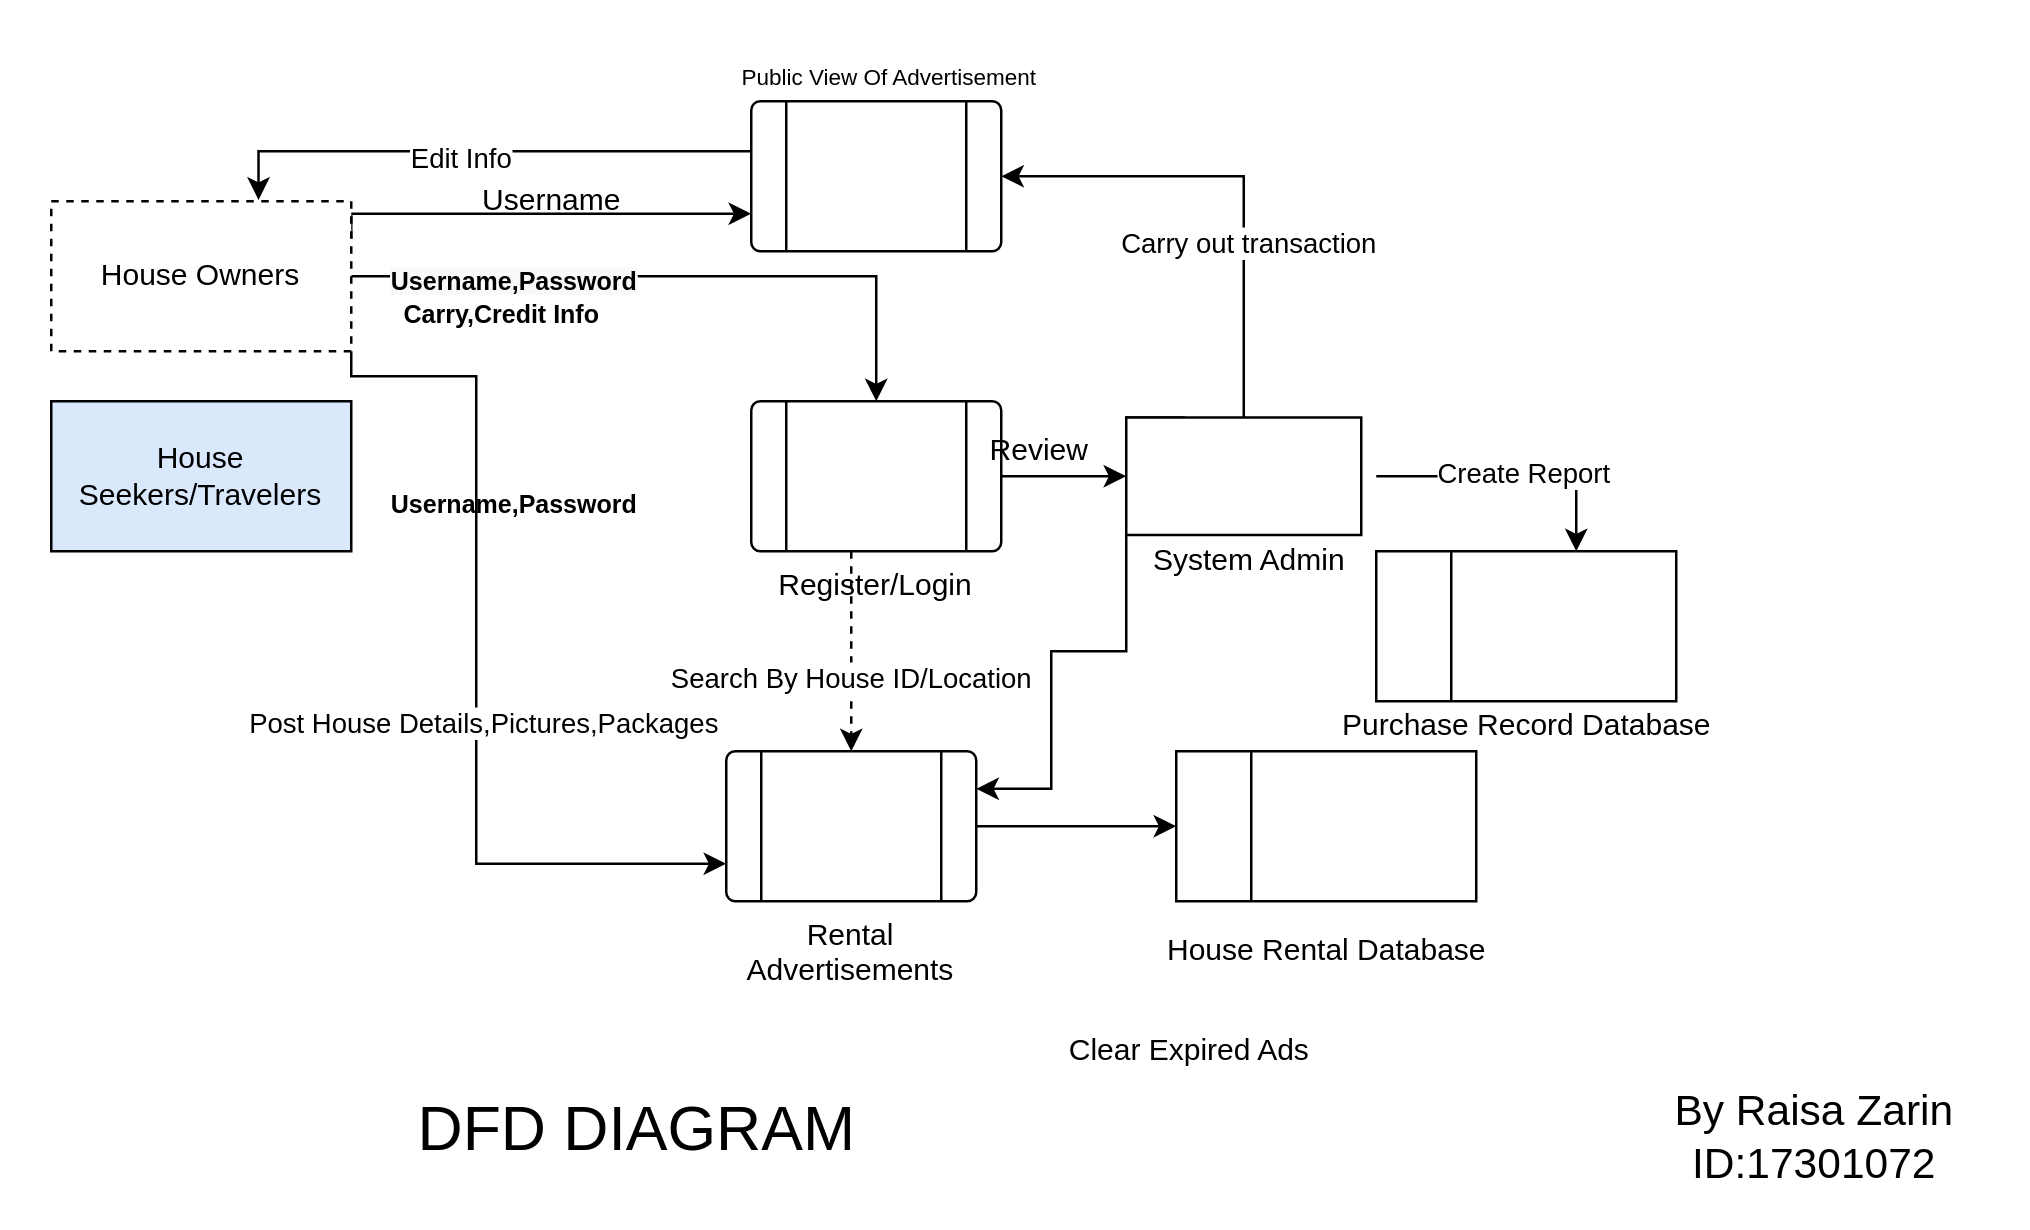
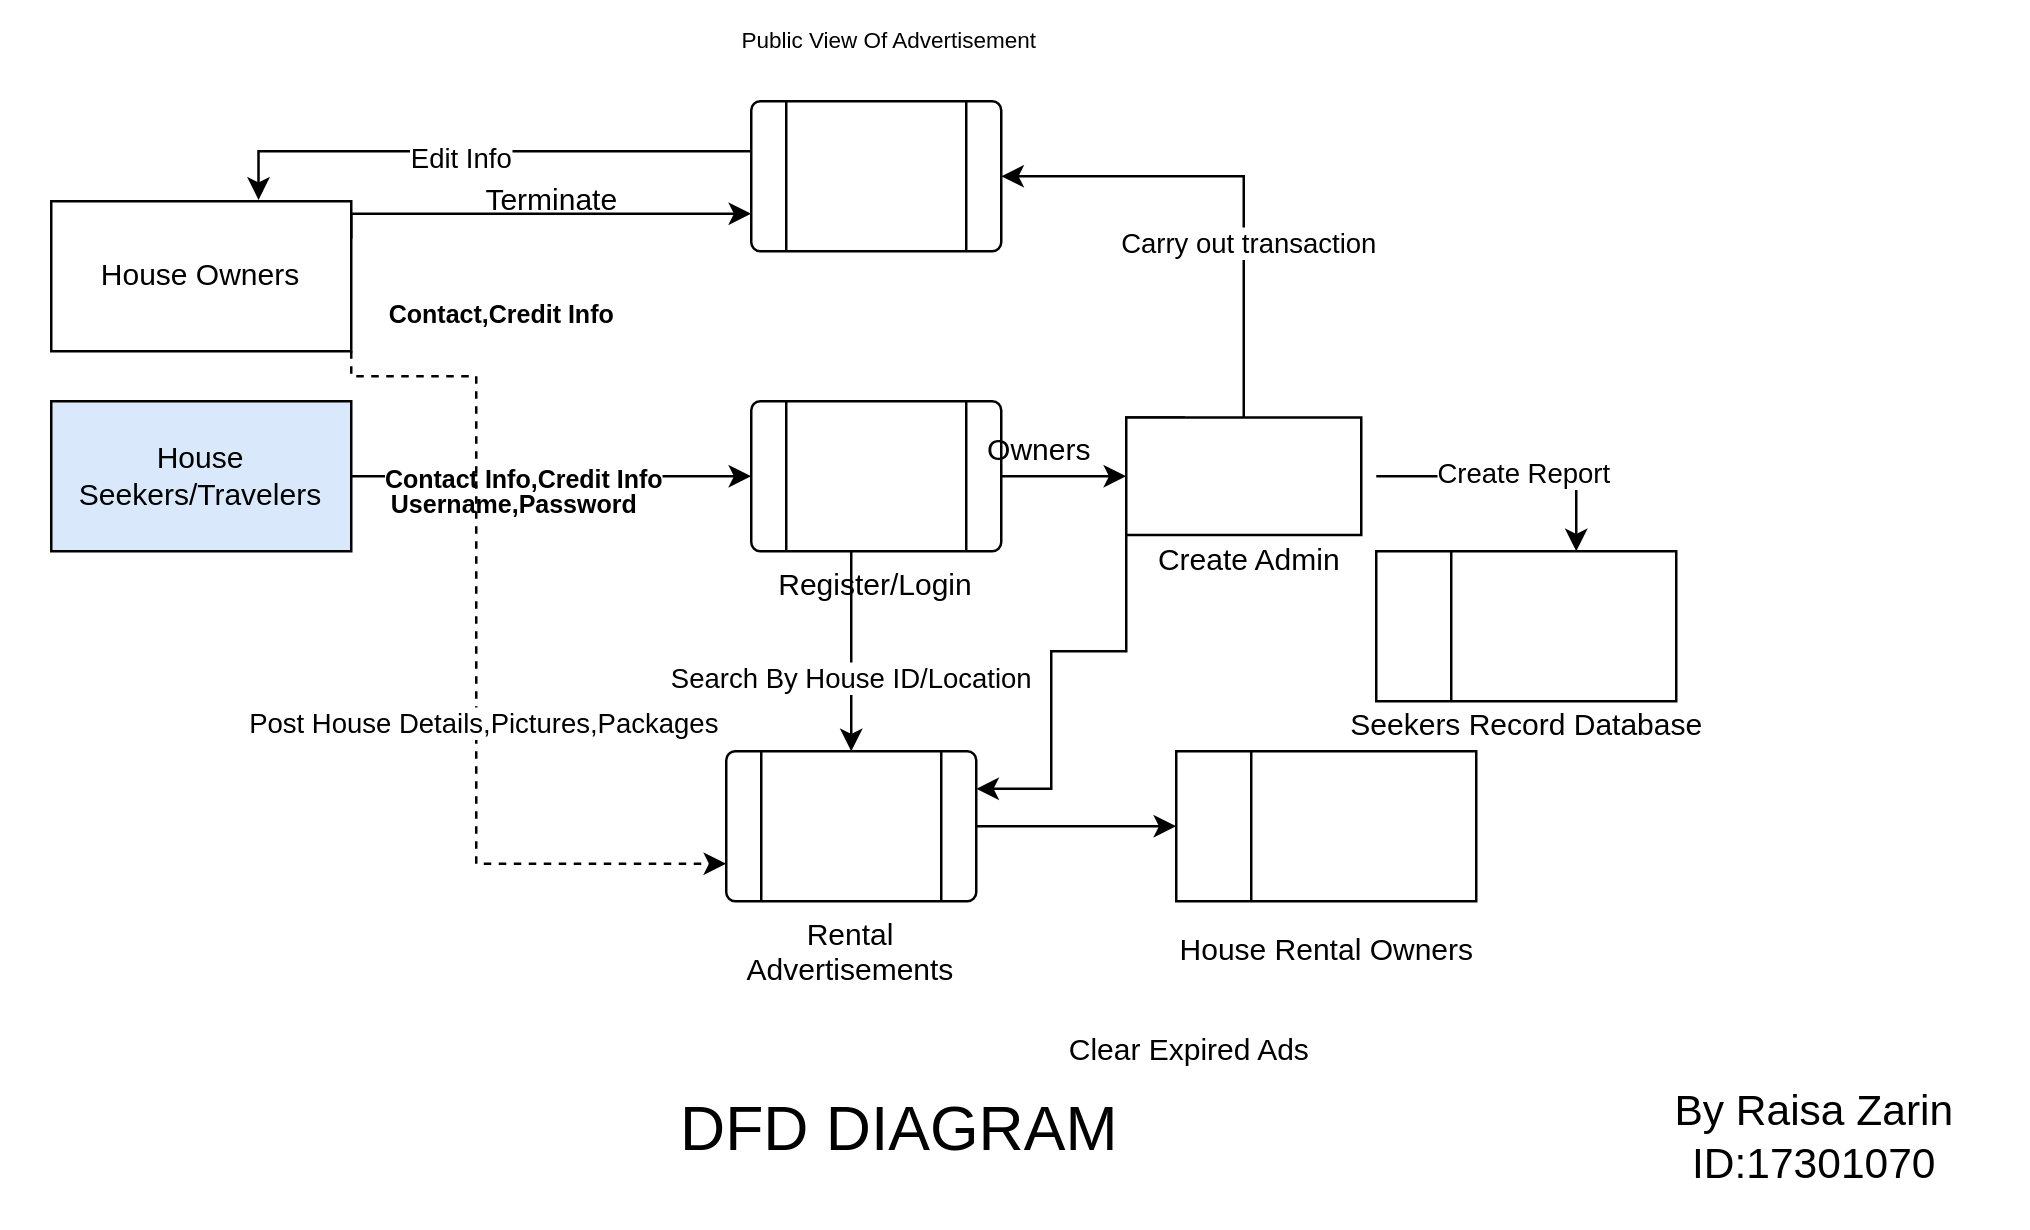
  <mxCell id="0" />
  <mxCell id="1" parent="0" />
+ <mxCell id="2" style="edgeStyle=orthogonalEdgeStyle;rounded=0;orthogonalLoop=1;jettySize=auto;html=1;entryX=0;entryY=0.5;entryDx=0;entryDy=0;" edge="1" parent="1" source="4" target="13"><mxGeometry relative="1" as="geometry" /></mxCell>
+ <mxCell id="3" value="&lt;b&gt;&lt;font style=&quot;font-size: 10px&quot;&gt;Contact Info,Credit Info&lt;/font&gt;&lt;/b&gt;" style="edgeLabel;html=1;align=center;verticalAlign=middle;resizable=0;points=[];" vertex="1" connectable="0" parent="2"><mxGeometry x="-0.276" y="-1" relative="1" as="geometry"><mxPoint x="10" y="-1" as="offset" /></mxGeometry></mxCell>
  <mxCell id="4" value="House Seekers/Travelers" style="rounded=0;whiteSpace=wrap;html=1;fillColor=#dae8fc;" vertex="1" parent="1"><mxGeometry x="20" y="160" width="120" height="60" as="geometry" /></mxCell>
  <mxCell id="5" style="edgeStyle=orthogonalEdgeStyle;rounded=0;orthogonalLoop=1;jettySize=auto;html=1;entryX=0;entryY=0.5;entryDx=0;entryDy=0;" edge="1" parent="1" source="6" target="7"><mxGeometry relative="1" as="geometry" /></mxCell>
  <mxCell id="6" value="Rental Advertisements" style="verticalLabelPosition=bottom;verticalAlign=top;html=1;shape=process;whiteSpace=wrap;rounded=1;size=0.14;arcSize=6;" vertex="1" parent="1"><mxGeometry x="290" y="300" width="100" height="60" as="geometry" /></mxCell>
  <mxCell id="7" value="" style="rounded=0;whiteSpace=wrap;html=1;" vertex="1" parent="1"><mxGeometry x="470" y="300" width="120" height="60" as="geometry" /></mxCell>
  <mxCell id="8" value="" style="endArrow=none;html=1;exitX=0.25;exitY=1;exitDx=0;exitDy=0;entryX=0.25;entryY=0;entryDx=0;entryDy=0;" edge="1" parent="1" source="7" target="7"><mxGeometry width="50" height="50" relative="1" as="geometry"><mxPoint x="220" y="230" as="sourcePoint" /><mxPoint x="270" y="180" as="targetPoint" /></mxGeometry></mxCell>
- <mxCell id="9" value="House Rental Database" style="text;html=1;align=center;verticalAlign=middle;resizable=0;points=[];autosize=1;" vertex="1" parent="1"><mxGeometry x="460" y="370" width="140" height="20" as="geometry" /></mxCell>
- <mxCell id="10" value="" style="edgeStyle=orthogonalEdgeStyle;rounded=0;orthogonalLoop=1;jettySize=auto;html=1;dashed=1;" edge="1" parent="1" source="13" target="6"><mxGeometry relative="1" as="geometry"><Array as="points"><mxPoint x="340" y="280" /><mxPoint x="340" y="280" /></Array></mxGeometry></mxCell>
+ <mxCell id="9" value="House Rental Owners" style="text;html=1;align=center;verticalAlign=middle;resizable=0;points=[];autosize=1;" vertex="1" parent="1"><mxGeometry x="460" y="370" width="140" height="20" as="geometry" /></mxCell>
+ <mxCell id="10" value="" style="edgeStyle=orthogonalEdgeStyle;rounded=0;orthogonalLoop=1;jettySize=auto;html=1;" edge="1" parent="1" source="13" target="6"><mxGeometry relative="1" as="geometry"><Array as="points"><mxPoint x="340" y="280" /><mxPoint x="340" y="280" /></Array></mxGeometry></mxCell>
  <mxCell id="11" value="Search By House ID/Location" style="edgeLabel;html=1;align=center;verticalAlign=middle;resizable=0;points=[];" vertex="1" connectable="0" parent="10"><mxGeometry x="0.5" y="-10" relative="1" as="geometry"><mxPoint x="9" y="-10" as="offset" /></mxGeometry></mxCell>
  <mxCell id="12" style="edgeStyle=orthogonalEdgeStyle;rounded=0;orthogonalLoop=1;jettySize=auto;html=1;exitX=1;exitY=0.5;exitDx=0;exitDy=0;entryX=0;entryY=0.5;entryDx=0;entryDy=0;" edge="1" parent="1" source="13" target="32"><mxGeometry relative="1" as="geometry" /></mxCell>
  <mxCell id="13" value="Register/Login" style="verticalLabelPosition=bottom;verticalAlign=top;html=1;shape=process;whiteSpace=wrap;rounded=1;size=0.14;arcSize=6;" vertex="1" parent="1"><mxGeometry x="300" y="160" width="100" height="60" as="geometry" /></mxCell>
- <mxCell id="14" style="edgeStyle=orthogonalEdgeStyle;rounded=0;orthogonalLoop=1;jettySize=auto;html=1;entryX=0.5;entryY=0;entryDx=0;entryDy=0;" edge="1" parent="1" source="19" target="13"><mxGeometry relative="1" as="geometry" /></mxCell>
- <mxCell id="15" value="&lt;span style=&quot;font-size: 10px ; background-color: rgb(248 , 249 , 250)&quot;&gt;&lt;b&gt;Username,Password&lt;/b&gt;&lt;/span&gt;" style="edgeLabel;html=1;align=center;verticalAlign=middle;resizable=0;points=[];" vertex="1" connectable="0" parent="14"><mxGeometry x="-0.505" y="-1" relative="1" as="geometry"><mxPoint as="offset" /></mxGeometry></mxCell>
- <mxCell id="16" style="edgeStyle=orthogonalEdgeStyle;rounded=0;orthogonalLoop=1;jettySize=auto;html=1;exitX=1;exitY=1;exitDx=0;exitDy=0;entryX=0;entryY=0.75;entryDx=0;entryDy=0;" edge="1" parent="1" source="19" target="6"><mxGeometry relative="1" as="geometry"><Array as="points"><mxPoint x="140" y="150" /><mxPoint x="190" y="150" /><mxPoint x="190" y="345" /></Array></mxGeometry></mxCell>
+ <mxCell id="16" style="edgeStyle=orthogonalEdgeStyle;rounded=0;orthogonalLoop=1;jettySize=auto;html=1;exitX=1;exitY=1;exitDx=0;exitDy=0;entryX=0;entryY=0.75;entryDx=0;entryDy=0;dashed=1;" edge="1" parent="1" source="19" target="6"><mxGeometry relative="1" as="geometry"><Array as="points"><mxPoint x="140" y="150" /><mxPoint x="190" y="150" /><mxPoint x="190" y="345" /></Array></mxGeometry></mxCell>
  <mxCell id="17" value="Post House Details,Pictures,Packages" style="edgeLabel;html=1;align=center;verticalAlign=middle;resizable=0;points=[];" vertex="1" connectable="0" parent="16"><mxGeometry x="0.117" y="2" relative="1" as="geometry"><mxPoint as="offset" /></mxGeometry></mxCell>
  <mxCell id="18" style="edgeStyle=orthogonalEdgeStyle;rounded=0;orthogonalLoop=1;jettySize=auto;html=1;exitX=1;exitY=0.25;exitDx=0;exitDy=0;entryX=0;entryY=0.75;entryDx=0;entryDy=0;" edge="1" parent="1" source="19" target="24"><mxGeometry relative="1" as="geometry"><Array as="points"><mxPoint x="140" y="85" /></Array></mxGeometry></mxCell>
- <mxCell id="19" value="House Owners" style="rounded=0;whiteSpace=wrap;html=1;dashed=1;" vertex="1" parent="1"><mxGeometry x="20" y="80" width="120" height="60" as="geometry" /></mxCell>
+ <mxCell id="19" value="House Owners" style="rounded=0;whiteSpace=wrap;html=1;" vertex="1" parent="1"><mxGeometry x="20" y="80" width="120" height="60" as="geometry" /></mxCell>
  <mxCell id="20" value="&lt;font style=&quot;font-size: 10px&quot;&gt;&lt;b&gt;Username,Password&lt;/b&gt;&lt;/font&gt;" style="text;html=1;align=center;verticalAlign=middle;resizable=0;points=[];autosize=1;" vertex="1" parent="1"><mxGeometry x="150" y="191" width="110" height="20" as="geometry" /></mxCell>
- <mxCell id="21" value="&lt;font size=&quot;1&quot;&gt;&lt;b&gt;Carry,Credit Info&lt;/b&gt;&lt;/font&gt;" style="text;html=1;align=center;verticalAlign=middle;resizable=0;points=[];autosize=1;strokeWidth=2;" vertex="1" parent="1"><mxGeometry x="145" y="115" width="110" height="20" as="geometry" /></mxCell>
+ <mxCell id="21" value="&lt;font size=&quot;1&quot;&gt;&lt;b&gt;Contact,Credit Info&lt;/b&gt;&lt;/font&gt;" style="text;html=1;align=center;verticalAlign=middle;resizable=0;points=[];autosize=1;strokeWidth=2;" vertex="1" parent="1"><mxGeometry x="145" y="115" width="110" height="20" as="geometry" /></mxCell>
  <mxCell id="22" style="edgeStyle=orthogonalEdgeStyle;rounded=0;orthogonalLoop=1;jettySize=auto;html=1;exitX=0;exitY=0.5;exitDx=0;exitDy=0;entryX=0.691;entryY=-0.009;entryDx=0;entryDy=0;entryPerimeter=0;" edge="1" parent="1" source="24" target="19"><mxGeometry relative="1" as="geometry"><Array as="points"><mxPoint x="300" y="60" /><mxPoint x="103" y="60" /></Array></mxGeometry></mxCell>
  <mxCell id="23" value="Edit Info" style="edgeLabel;html=1;align=center;verticalAlign=middle;resizable=0;points=[];" vertex="1" connectable="0" parent="22"><mxGeometry x="0.123" y="2" relative="1" as="geometry"><mxPoint as="offset" /></mxGeometry></mxCell>
  <mxCell id="24" value="" style="verticalLabelPosition=bottom;verticalAlign=top;html=1;shape=process;whiteSpace=wrap;rounded=1;size=0.14;arcSize=6;" vertex="1" parent="1"><mxGeometry x="300" y="40" width="100" height="60" as="geometry" /></mxCell>
- <mxCell id="25" value="&lt;font style=&quot;font-size: 9px&quot;&gt;Public View Of Advertisement&lt;/font&gt;" style="text;html=1;align=center;verticalAlign=middle;resizable=0;points=[];autosize=1;" vertex="1" parent="1"><mxGeometry x="290" y="20" width="130" height="20" as="geometry" /></mxCell>
- <mxCell id="26" value="Username" style="text;html=1;align=center;verticalAlign=middle;resizable=0;points=[];autosize=1;" vertex="1" parent="1"><mxGeometry x="185" y="70" width="70" height="20" as="geometry" /></mxCell>
+ <mxCell id="25" value="&lt;font style=&quot;font-size: 9px&quot;&gt;Public View Of Advertisement&lt;/font&gt;" style="text;html=1;align=center;verticalAlign=middle;resizable=0;points=[];autosize=1;" vertex="1" parent="1"><mxGeometry x="290" y="5" width="130" height="20" as="geometry" /></mxCell>
+ <mxCell id="26" value="Terminate" style="text;html=1;align=center;verticalAlign=middle;resizable=0;points=[];autosize=1;" vertex="1" parent="1"><mxGeometry x="185" y="70" width="70" height="20" as="geometry" /></mxCell>
  <mxCell id="27" style="edgeStyle=orthogonalEdgeStyle;rounded=0;orthogonalLoop=1;jettySize=auto;html=1;exitX=0.5;exitY=0;exitDx=0;exitDy=0;entryX=1;entryY=0.5;entryDx=0;entryDy=0;" edge="1" parent="1" source="32" target="24"><mxGeometry relative="1" as="geometry" /></mxCell>
  <mxCell id="28" value="Carry out transaction" style="edgeLabel;html=1;align=center;verticalAlign=middle;resizable=0;points=[];" vertex="1" connectable="0" parent="27"><mxGeometry x="-0.281" y="-1" relative="1" as="geometry"><mxPoint as="offset" /></mxGeometry></mxCell>
  <mxCell id="29" style="edgeStyle=orthogonalEdgeStyle;rounded=0;orthogonalLoop=1;jettySize=auto;html=1;" edge="1" parent="1" target="35"><mxGeometry relative="1" as="geometry"><mxPoint x="550" y="190" as="sourcePoint" /><Array as="points"><mxPoint x="630" y="190" /></Array></mxGeometry></mxCell>
  <mxCell id="30" value="Create Report" style="edgeLabel;html=1;align=center;verticalAlign=middle;resizable=0;points=[];" vertex="1" connectable="0" parent="29"><mxGeometry x="0.062" y="2" relative="1" as="geometry"><mxPoint as="offset" /></mxGeometry></mxCell>
  <mxCell id="31" style="edgeStyle=orthogonalEdgeStyle;rounded=0;orthogonalLoop=1;jettySize=auto;html=1;exitX=0.25;exitY=0;exitDx=0;exitDy=0;entryX=1;entryY=0.25;entryDx=0;entryDy=0;" edge="1" parent="1" source="32" target="6"><mxGeometry relative="1" as="geometry"><Array as="points"><mxPoint x="450" y="167" /><mxPoint x="450" y="260" /><mxPoint x="420" y="260" /><mxPoint x="420" y="315" /></Array></mxGeometry></mxCell>
  <mxCell id="32" value="" style="rounded=0;whiteSpace=wrap;html=1;" vertex="1" parent="1"><mxGeometry x="450" y="166.5" width="94" height="47" as="geometry" /></mxCell>
- <mxCell id="33" value="System Admin" style="text;html=1;align=center;verticalAlign=middle;resizable=0;points=[];autosize=1;" vertex="1" parent="1"><mxGeometry x="454" y="213.5" width="90" height="20" as="geometry" /></mxCell>
- <mxCell id="34" value="Review" style="text;html=1;align=center;verticalAlign=middle;resizable=0;points=[];autosize=1;" vertex="1" parent="1"><mxGeometry x="390" y="170" width="50" height="20" as="geometry" /></mxCell>
+ <mxCell id="33" value="Create Admin" style="text;html=1;align=center;verticalAlign=middle;resizable=0;points=[];autosize=1;" vertex="1" parent="1"><mxGeometry x="454" y="213.5" width="90" height="20" as="geometry" /></mxCell>
+ <mxCell id="34" value="Owners" style="text;html=1;align=center;verticalAlign=middle;resizable=0;points=[];autosize=1;" vertex="1" parent="1"><mxGeometry x="390" y="170" width="50" height="20" as="geometry" /></mxCell>
  <mxCell id="35" value="" style="rounded=0;whiteSpace=wrap;html=1;" vertex="1" parent="1"><mxGeometry x="550" y="220" width="120" height="60" as="geometry" /></mxCell>
  <mxCell id="36" value="" style="endArrow=none;html=1;entryX=0.25;entryY=0;entryDx=0;entryDy=0;exitX=0.25;exitY=1;exitDx=0;exitDy=0;" edge="1" parent="1" source="35" target="35"><mxGeometry width="50" height="50" relative="1" as="geometry"><mxPoint x="220" y="190" as="sourcePoint" /><mxPoint x="270" y="140" as="targetPoint" /></mxGeometry></mxCell>
- <mxCell id="37" value="Purchase Record Database" style="text;html=1;align=center;verticalAlign=middle;resizable=0;points=[];autosize=1;" vertex="1" parent="1"><mxGeometry x="530" y="280" width="160" height="20" as="geometry" /></mxCell>
+ <mxCell id="37" value="Seekers Record Database" style="text;html=1;align=center;verticalAlign=middle;resizable=0;points=[];autosize=1;" vertex="1" parent="1"><mxGeometry x="530" y="280" width="160" height="20" as="geometry" /></mxCell>
  <mxCell id="38" value="Clear Expired Ads" style="text;html=1;align=center;verticalAlign=middle;resizable=0;points=[];autosize=1;" vertex="1" parent="1"><mxGeometry x="420" y="410" width="110" height="20" as="geometry" /></mxCell>
- <mxCell id="39" value="&lt;font style=&quot;font-size: 25px&quot;&gt;DFD DIAGRAM&lt;/font&gt;" style="text;html=1;align=center;verticalAlign=middle;resizable=0;points=[];autosize=1;" vertex="1" parent="1"><mxGeometry x="159" y="440" width="190" height="20" as="geometry" /></mxCell>
- <mxCell id="40" value="&lt;font style=&quot;font-size: 17px&quot;&gt;By Raisa Zarin&lt;br&gt;&lt;/font&gt;&lt;font style=&quot;font-size: 17px&quot;&gt;ID:17301072&lt;/font&gt;" style="text;html=1;align=center;verticalAlign=middle;resizable=0;points=[];autosize=1;" vertex="1" parent="1"><mxGeometry x="660" y="440" width="130" height="30" as="geometry" /></mxCell>
+ <mxCell id="39" value="&lt;font style=&quot;font-size: 25px&quot;&gt;DFD DIAGRAM&lt;/font&gt;" style="text;html=1;align=center;verticalAlign=middle;resizable=0;points=[];autosize=1;" vertex="1" parent="1"><mxGeometry x="264" y="440" width="190" height="20" as="geometry" /></mxCell>
+ <mxCell id="40" value="&lt;font style=&quot;font-size: 17px&quot;&gt;By Raisa Zarin&lt;br&gt;&lt;/font&gt;&lt;font style=&quot;font-size: 17px&quot;&gt;ID:17301070&lt;/font&gt;" style="text;html=1;align=center;verticalAlign=middle;resizable=0;points=[];autosize=1;" vertex="1" parent="1"><mxGeometry x="660" y="440" width="130" height="30" as="geometry" /></mxCell>
